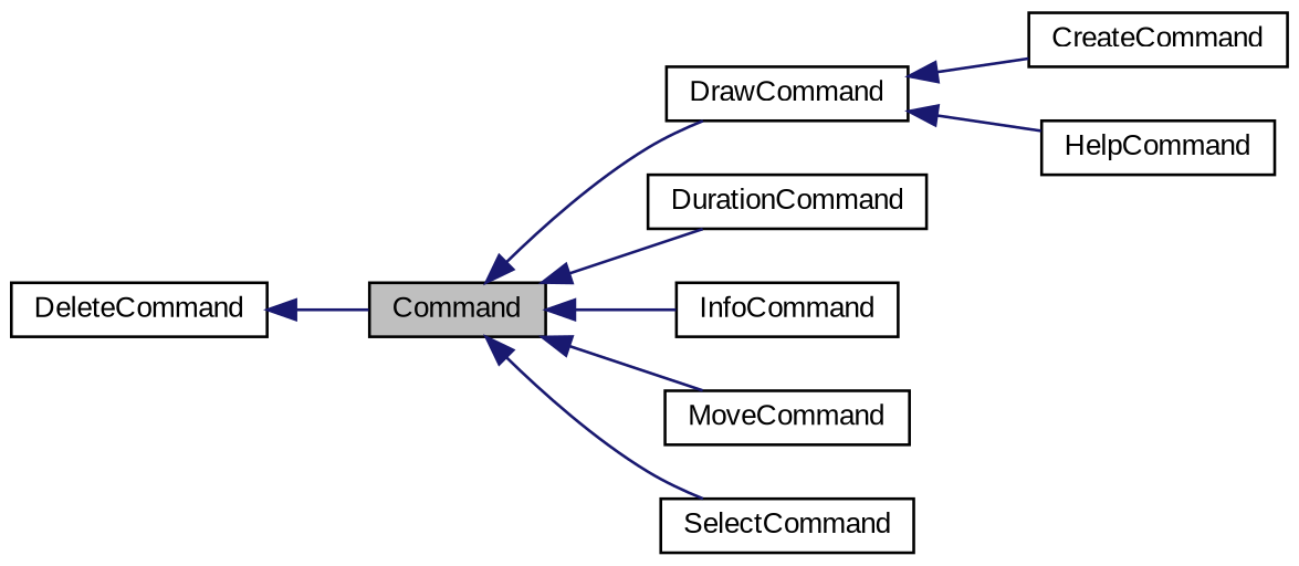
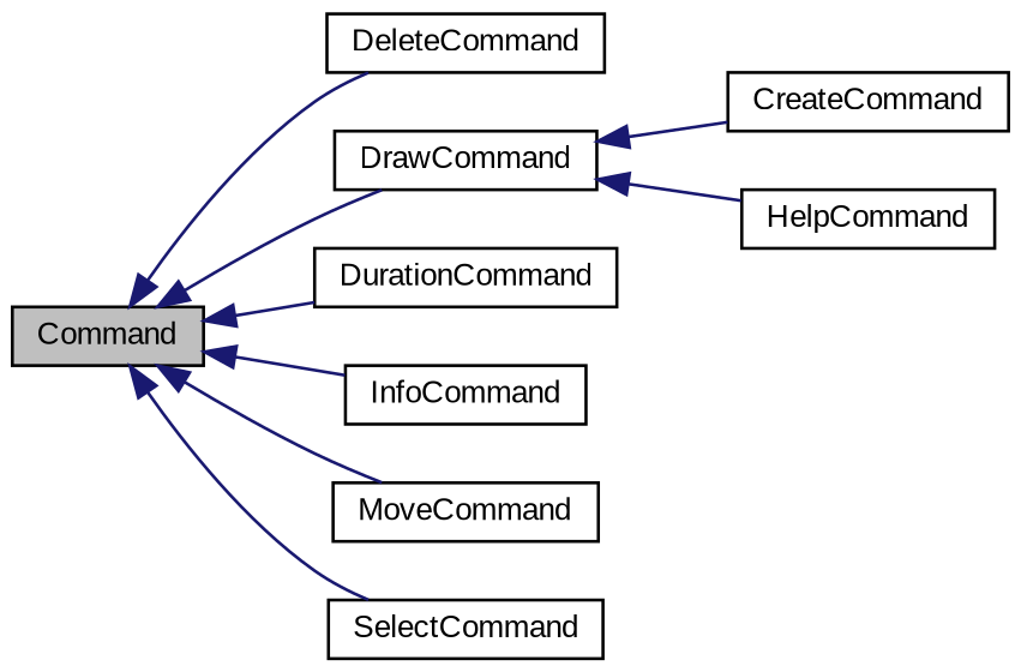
  digraph {
    fontname="Liberation Sans"
    rankdir=LR
    node [color=black fillcolor=white fontname="Liberation Sans" fontsize=10 shape=record style=filled]
    edge [color=midnightblue dir=back fontname="Liberation Sans" fontsize=10 labelfontname=Helvetica labelfontsize=10 style=solid]
    n1 [fillcolor=grey75 fontcolor=black height=0.2 label=Command width=0.4]
    n2 [height=0.2 label=DeleteCommand width=0.4]
    n3 [height=0.2 label=DrawCommand width=0.4]
    n4 [height=0.2 label=DurationCommand width=0.4]
    n5 [height=0.2 label=InfoCommand width=0.4]
    n6 [height=0.2 label=MoveCommand width=0.4]
    n7 [height=0.2 label=SelectCommand width=0.4]
    n8 [height=0.2 label=CreateCommand width=0.4]
    n9 [height=0.2 label=HelpCommand width=0.4]
-   n2 -> n1
+   n1 -> n2
    n1 -> n3
    n1 -> n4
    n1 -> n5
    n1 -> n6
    n1 -> n7
    n3 -> n8
    n3 -> n9
  }
